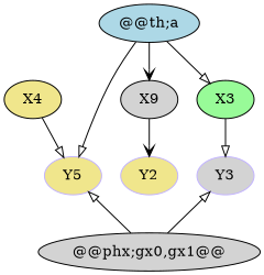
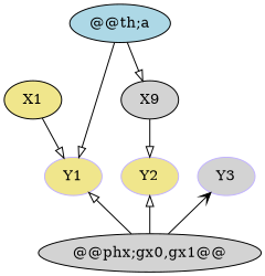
  digraph {
    rankdir=TB
    node [fillcolor=khaki shape=ellipse style=filled]
    edge [arrowhead=onormal]
-   n1 [label=X4]
+   n1 [label=X1]
    n2 [fillcolor=lightgrey label=X9]
-   n3 [fillcolor=palegreen label=X3]
-   n4 [color=".7 .3 1.0" label=Y5]
+   n4 [color=".7 .3 1.0" label=Y1]
    n5 [color=".7 .3 1.0" label=Y2]
    n6 [color=".7 .3 1.0" fillcolor=lightgrey label=Y3]
    n7 [fillcolor=lightgrey label="@@phx;gx0,gx1@@"]
    n8 [fillcolor=lightblue label="@@th;a" rank=source]
    subgraph sub_1 {
      rank=same
      n1
      n2
-     n3
    }
    subgraph sub_2 {
      rank=same
      n4
      n5
      n6
    }
    subgraph sub_3 {
      rank=sink
      n7
    }
    n1 -> n4
-   n2 -> n5 [arrowhead=vee]
-   n3 -> n6
+   n2 -> n5
    n7 -> n4
-   n7 -> n6
-   n8 -> n2 [arrowhead=vee]
-   n8 -> n3
+   n7 -> n5
+   n7 -> n6 [arrowhead=vee]
+   n8 -> n2
    n8 -> n4
  }
